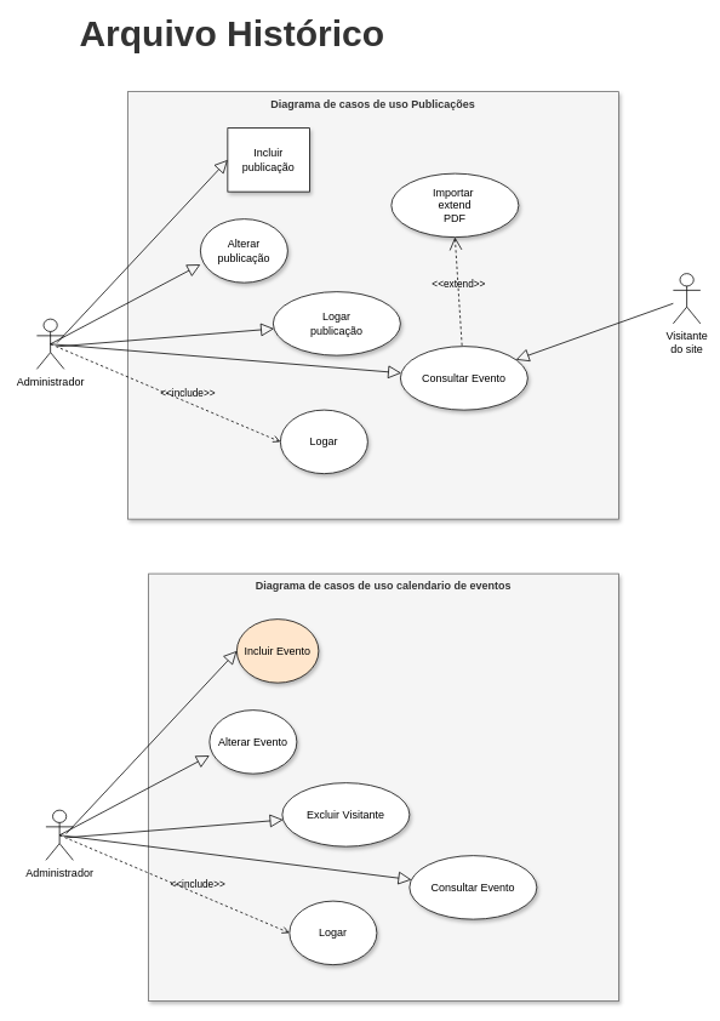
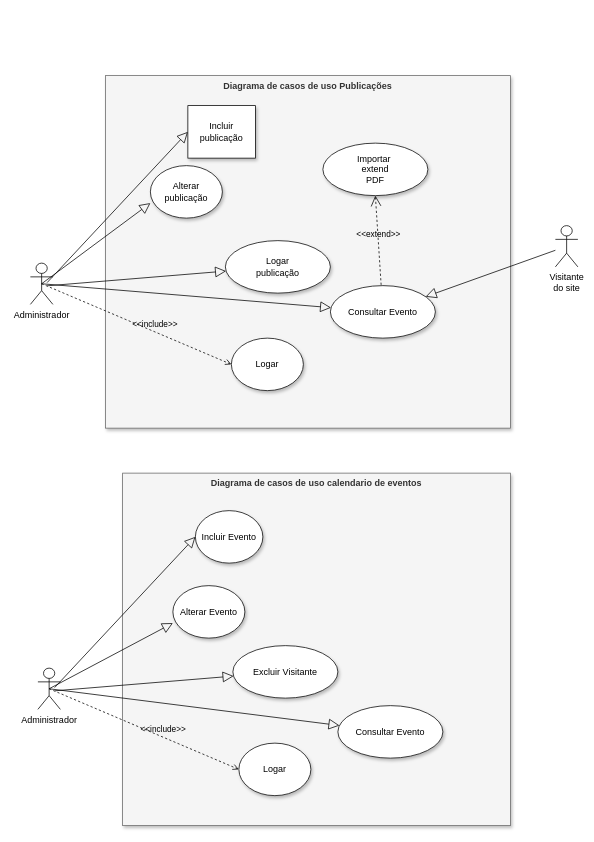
  <mxCell id="0" />
  <mxCell id="1" parent="0" />
- <mxCell id="2" value="&lt;strong style=&quot;color: rgb(51, 51, 51); font-family: Arial, Helvetica, sans-serif; text-align: start; background-color: rgb(255, 255, 255);&quot;&gt;&lt;font style=&quot;font-size: 40px;&quot;&gt;Arquivo Histórico&lt;/font&gt;&lt;/strong&gt;" style="text;html=1;strokeColor=none;fillColor=none;align=center;verticalAlign=middle;whiteSpace=wrap;rounded=0;fontSize=40;" parent="1" vertex="1"><mxGeometry x="20" y="20" width="470" height="30" as="geometry" /></mxCell>
  <mxCell id="3" value="Diagrama de casos de uso calendario de eventos" style="shape=rect;html=1;verticalAlign=top;fontStyle=1;whiteSpace=wrap;align=center;fillColor=#f5f5f5;fontColor=#333333;strokeColor=#666666;shadow=1;" parent="1" vertex="1"><mxGeometry x="163" y="630" width="517" height="470" as="geometry" /></mxCell>
- <mxCell id="4" value="Incluir Evento" style="ellipse;whiteSpace=wrap;html=1;shadow=1;fillColor=#ffe6cc;" parent="1" vertex="1"><mxGeometry x="260" y="680" width="90" height="70" as="geometry" /></mxCell>
+ <mxCell id="4" value="Incluir Evento" style="ellipse;whiteSpace=wrap;html=1;shadow=1;" parent="1" vertex="1"><mxGeometry x="260" y="680" width="90" height="70" as="geometry" /></mxCell>
  <mxCell id="5" value="Administrador" style="shape=umlActor;html=1;verticalLabelPosition=bottom;verticalAlign=top;align=center;" parent="1" vertex="1"><mxGeometry x="50" y="890" width="30" height="55" as="geometry" /></mxCell>
  <mxCell id="6" value="" style="edgeStyle=none;html=1;endArrow=block;endFill=0;endSize=12;verticalAlign=bottom;rounded=0;entryX=0;entryY=0.5;entryDx=0;entryDy=0;exitX=0.744;exitY=0.472;exitDx=0;exitDy=0;exitPerimeter=0;" parent="1" source="5" target="4" edge="1"><mxGeometry width="160" relative="1" as="geometry"><mxPoint x="130" y="795" as="sourcePoint" /><mxPoint x="290" y="795" as="targetPoint" /></mxGeometry></mxCell>
  <mxCell id="7" value="Alterar Evento" style="ellipse;whiteSpace=wrap;html=1;shadow=1;" parent="1" vertex="1"><mxGeometry x="230" y="780" width="96" height="70" as="geometry" /></mxCell>
  <mxCell id="8" value="Excluir Visitante" style="ellipse;whiteSpace=wrap;html=1;shadow=1;" parent="1" vertex="1"><mxGeometry x="310" y="860" width="140" height="70" as="geometry" /></mxCell>
  <mxCell id="9" value="" style="edgeStyle=none;html=1;endArrow=block;endFill=0;endSize=12;verticalAlign=bottom;rounded=0;entryX=0;entryY=0.714;entryDx=0;entryDy=0;entryPerimeter=0;exitX=0.5;exitY=0.5;exitDx=0;exitDy=0;exitPerimeter=0;" parent="1" source="5" target="7" edge="1"><mxGeometry width="160" relative="1" as="geometry"><mxPoint x="140" y="874.5" as="sourcePoint" /><mxPoint x="300" y="874.5" as="targetPoint" /></mxGeometry></mxCell>
  <mxCell id="10" value="" style="edgeStyle=none;html=1;endArrow=block;endFill=0;endSize=12;verticalAlign=bottom;rounded=0;exitX=0.744;exitY=0.55;exitDx=0;exitDy=0;exitPerimeter=0;" parent="1" source="5" target="8" edge="1"><mxGeometry width="160" relative="1" as="geometry"><mxPoint x="150" y="944.5" as="sourcePoint" /><mxPoint x="370" y="905" as="targetPoint" /></mxGeometry></mxCell>
  <mxCell id="11" value="Consultar Evento" style="ellipse;whiteSpace=wrap;html=1;shadow=1;" parent="1" vertex="1"><mxGeometry x="450" y="940" width="140" height="70" as="geometry" /></mxCell>
  <mxCell id="12" value="" style="edgeStyle=none;html=1;endArrow=block;endFill=0;endSize=12;verticalAlign=bottom;rounded=0;exitX=0.5;exitY=0.5;exitDx=0;exitDy=0;exitPerimeter=0;" parent="1" source="5" target="11" edge="1"><mxGeometry width="160" relative="1" as="geometry"><mxPoint x="90" y="885" as="sourcePoint" /><mxPoint x="410" y="900" as="targetPoint" /></mxGeometry></mxCell>
  <mxCell id="13" value="Logar" style="ellipse;whiteSpace=wrap;html=1;shadow=1;" parent="1" vertex="1"><mxGeometry x="318" y="990" width="96" height="70" as="geometry" /></mxCell>
  <mxCell id="14" value="&amp;lt;&amp;lt;include&amp;gt;&amp;gt;" style="edgeStyle=none;html=1;endArrow=open;verticalAlign=bottom;dashed=1;labelBackgroundColor=none;rounded=0;exitX=0.5;exitY=0.5;exitDx=0;exitDy=0;exitPerimeter=0;entryX=0;entryY=0.5;entryDx=0;entryDy=0;" parent="1" source="5" target="13" edge="1"><mxGeometry x="0.191" y="2" width="160" relative="1" as="geometry"><mxPoint x="140" y="1035" as="sourcePoint" /><mxPoint x="300" y="1035" as="targetPoint" /><mxPoint y="1" as="offset" /></mxGeometry></mxCell>
  <mxCell id="15" value="Diagrama de casos de uso Publicações" style="shape=rect;html=1;verticalAlign=top;fontStyle=1;whiteSpace=wrap;align=center;fillColor=#f5f5f5;fontColor=#333333;strokeColor=#666666;shadow=1;" vertex="1" parent="1"><mxGeometry x="140" y="100" width="540" height="470" as="geometry" /></mxCell>
  <mxCell id="16" value="Incluir publicação" style="whiteSpace=wrap;html=1;shadow=1;rounded=0;" vertex="1" parent="1"><mxGeometry x="250" y="140" width="90" height="70" as="geometry" /></mxCell>
  <mxCell id="17" value="Administrador" style="shape=umlActor;html=1;verticalLabelPosition=bottom;verticalAlign=top;align=center;" vertex="1" parent="1"><mxGeometry x="40" y="350" width="30" height="55" as="geometry" /></mxCell>
  <mxCell id="18" value="" style="edgeStyle=none;html=1;endArrow=block;endFill=0;endSize=12;verticalAlign=bottom;rounded=0;entryX=0;entryY=0.5;entryDx=0;entryDy=0;exitX=0.744;exitY=0.472;exitDx=0;exitDy=0;exitPerimeter=0;" edge="1" parent="1" source="17" target="16"><mxGeometry width="160" relative="1" as="geometry"><mxPoint x="120" y="255" as="sourcePoint" /><mxPoint x="280" y="255" as="targetPoint" /></mxGeometry></mxCell>
- <mxCell id="19" value="Alterar publicação" style="ellipse;whiteSpace=wrap;html=1;shadow=1;" vertex="1" parent="1"><mxGeometry x="220" y="240" width="96" height="70" as="geometry" /></mxCell>
+ <mxCell id="19" value="Alterar publicação" style="ellipse;whiteSpace=wrap;html=1;shadow=1;" vertex="1" parent="1"><mxGeometry x="200" y="220" width="96" height="70" as="geometry" /></mxCell>
  <mxCell id="20" value="Logar &lt;br&gt;publicação" style="ellipse;whiteSpace=wrap;html=1;shadow=1;" vertex="1" parent="1"><mxGeometry x="300" y="320" width="140" height="70" as="geometry" /></mxCell>
  <mxCell id="21" value="" style="edgeStyle=none;html=1;endArrow=block;endFill=0;endSize=12;verticalAlign=bottom;rounded=0;entryX=0;entryY=0.714;entryDx=0;entryDy=0;entryPerimeter=0;exitX=0.5;exitY=0.5;exitDx=0;exitDy=0;exitPerimeter=0;" edge="1" parent="1" source="17" target="19"><mxGeometry width="160" relative="1" as="geometry"><mxPoint x="130" y="334.5" as="sourcePoint" /><mxPoint x="290" y="334.5" as="targetPoint" /></mxGeometry></mxCell>
  <mxCell id="22" value="" style="edgeStyle=none;html=1;endArrow=block;endFill=0;endSize=12;verticalAlign=bottom;rounded=0;exitX=0.744;exitY=0.55;exitDx=0;exitDy=0;exitPerimeter=0;" edge="1" parent="1" source="17" target="20"><mxGeometry width="160" relative="1" as="geometry"><mxPoint x="140" y="404.5" as="sourcePoint" /><mxPoint x="360" y="365" as="targetPoint" /></mxGeometry></mxCell>
  <mxCell id="23" value="Consultar Evento" style="ellipse;whiteSpace=wrap;html=1;shadow=1;" vertex="1" parent="1"><mxGeometry x="440" y="380" width="140" height="70" as="geometry" /></mxCell>
  <mxCell id="24" value="" style="edgeStyle=none;html=1;endArrow=block;endFill=0;endSize=12;verticalAlign=bottom;rounded=0;exitX=0.5;exitY=0.5;exitDx=0;exitDy=0;exitPerimeter=0;" edge="1" parent="1" source="17" target="23"><mxGeometry width="160" relative="1" as="geometry"><mxPoint x="80" y="345" as="sourcePoint" /><mxPoint x="400" y="360" as="targetPoint" /></mxGeometry></mxCell>
  <mxCell id="25" value="Logar" style="ellipse;whiteSpace=wrap;html=1;shadow=1;" vertex="1" parent="1"><mxGeometry x="308" y="450" width="96" height="70" as="geometry" /></mxCell>
  <mxCell id="26" value="&amp;lt;&amp;lt;include&amp;gt;&amp;gt;" style="edgeStyle=none;html=1;endArrow=open;verticalAlign=bottom;dashed=1;labelBackgroundColor=none;rounded=0;exitX=0.5;exitY=0.5;exitDx=0;exitDy=0;exitPerimeter=0;entryX=0;entryY=0.5;entryDx=0;entryDy=0;" edge="1" parent="1" source="17" target="25"><mxGeometry x="0.196" y="1" width="160" relative="1" as="geometry"><mxPoint x="130" y="495" as="sourcePoint" /><mxPoint x="290" y="495" as="targetPoint" /><mxPoint as="offset" /></mxGeometry></mxCell>
  <mxCell id="27" value="Importar&amp;nbsp;&lt;br&gt;extend &lt;br&gt;PDF" style="ellipse;whiteSpace=wrap;html=1;shadow=1;" vertex="1" parent="1"><mxGeometry x="430" y="190" width="140" height="70" as="geometry" /></mxCell>
  <mxCell id="28" value="&amp;lt;&amp;lt;extend&amp;gt;&amp;gt;" style="edgeStyle=none;html=1;startArrow=open;endArrow=none;startSize=12;verticalAlign=bottom;dashed=1;labelBackgroundColor=none;rounded=0;exitX=0.5;exitY=1;exitDx=0;exitDy=0;" edge="1" parent="1" source="27" target="23"><mxGeometry width="160" relative="1" as="geometry"><mxPoint x="414" y="300" as="sourcePoint" /><mxPoint x="574" y="300" as="targetPoint" /></mxGeometry></mxCell>
  <mxCell id="29" value="Visitante &lt;br&gt;do site" style="shape=umlActor;html=1;verticalLabelPosition=bottom;verticalAlign=top;align=center;" vertex="1" parent="1"><mxGeometry x="740" y="300" width="30" height="55" as="geometry" /></mxCell>
  <mxCell id="30" value="" style="edgeStyle=none;html=1;endArrow=block;endFill=0;endSize=12;verticalAlign=bottom;rounded=0;" edge="1" parent="1" source="29" target="23"><mxGeometry width="160" relative="1" as="geometry"><mxPoint x="450" y="380" as="sourcePoint" /><mxPoint x="610" y="380" as="targetPoint" /></mxGeometry></mxCell>
